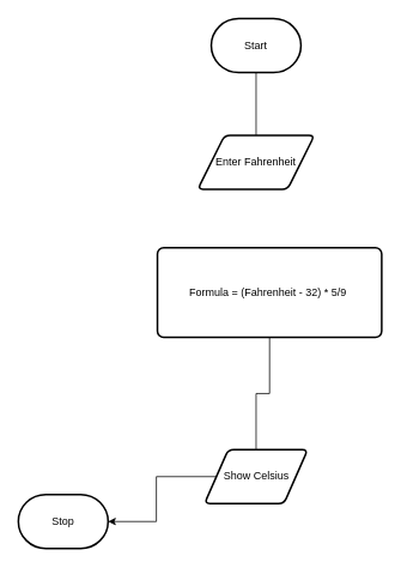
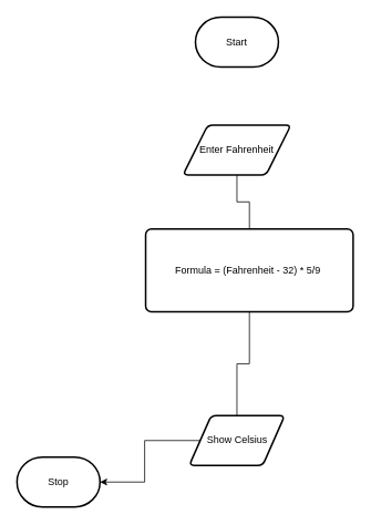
  <mxCell id="0" />
  <mxCell id="1" parent="0" />
  <mxCell id="2" style="edgeStyle=orthogonalEdgeStyle;html=1;rounded=0;startArrow=none;" parent="1" source="9" target="4" edge="1"><mxGeometry relative="1" as="geometry" /></mxCell>
  <mxCell id="3" value="Start" style="strokeWidth=2;html=1;shape=mxgraph.flowchart.terminator;whiteSpace=wrap;" parent="1" vertex="1"><mxGeometry x="235" y="20" width="100" height="60" as="geometry" /></mxCell>
  <mxCell id="4" value="Stop" style="strokeWidth=2;html=1;shape=mxgraph.flowchart.terminator;whiteSpace=wrap;" parent="1" vertex="1"><mxGeometry x="20" y="550" width="100" height="60" as="geometry" /></mxCell>
- <mxCell id="5" value="" style="edgeStyle=orthogonalEdgeStyle;html=1;rounded=0;endArrow=none;startArrow=none;" edge="1" parent="1" source="7" target="3"><mxGeometry relative="1" as="geometry"><mxPoint x="220" y="90" as="sourcePoint" /><mxPoint x="220" y="490" as="targetPoint" /></mxGeometry></mxCell>
+ <mxCell id="5" value="" style="edgeStyle=orthogonalEdgeStyle;html=1;rounded=0;endArrow=none;startArrow=none;" edge="1" parent="1" source="7" target="6"><mxGeometry relative="1" as="geometry"><mxPoint x="220" y="90" as="sourcePoint" /><mxPoint x="220" y="490" as="targetPoint" /></mxGeometry></mxCell>
  <mxCell id="6" value="&lt;font color=&quot;#000000&quot;&gt;Formula = (Fahrenheit - 32) * 5/9&amp;nbsp;&lt;/font&gt;" style="rounded=1;whiteSpace=wrap;html=1;absoluteArcSize=1;arcSize=14;strokeWidth=2;" vertex="1" parent="1"><mxGeometry x="175" y="275" width="250" height="100" as="geometry" /></mxCell>
  <mxCell id="7" value="Enter Fahrenheit" style="shape=parallelogram;html=1;strokeWidth=2;perimeter=parallelogramPerimeter;whiteSpace=wrap;rounded=1;arcSize=12;size=0.23;" vertex="1" parent="1"><mxGeometry x="220" y="150" width="130" height="60" as="geometry" /></mxCell>
  <mxCell id="8" value="" style="edgeStyle=orthogonalEdgeStyle;html=1;rounded=0;startArrow=none;endArrow=none;" edge="1" parent="1" source="6" target="9"><mxGeometry relative="1" as="geometry"><mxPoint x="210" y="380" as="sourcePoint" /><mxPoint x="210" y="600" as="targetPoint" /></mxGeometry></mxCell>
  <mxCell id="9" value="Show Celsius" style="shape=parallelogram;html=1;strokeWidth=2;perimeter=parallelogramPerimeter;whiteSpace=wrap;rounded=1;arcSize=12;size=0.23;" vertex="1" parent="1"><mxGeometry x="227.5" y="500" width="115" height="60" as="geometry" /></mxCell>
